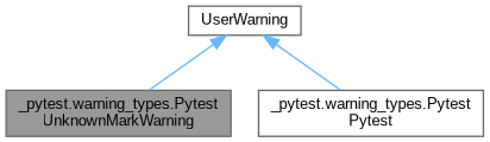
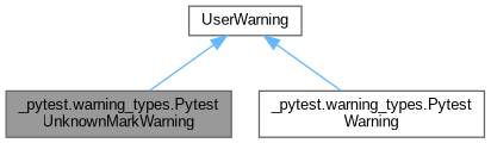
  digraph {
    fontname="Liberation Sans"
    node [color=gray40 fillcolor=white fontname="Liberation Sans" fontsize=10 shape=box style=filled]
    edge [color=steelblue1 dir=back fontname="Liberation Sans" fontsize=10 labelfontname=Helvetica labelfontsize=10 style=solid]
    n1 [fillcolor=grey60 fontcolor=black height=0.2 label="_pytest.warning_types.Pytest\lUnknownMarkWarning" width=0.4]
-   n2 [height=0.2 label="_pytest.warning_types.Pytest\lPytest" width=0.4]
+   n2 [height=0.2 label="_pytest.warning_types.Pytest\lWarning" width=0.4]
    n3 [height=0.2 label=UserWarning width=0.4]
    n3 -> n1
    n3 -> n2
  }
